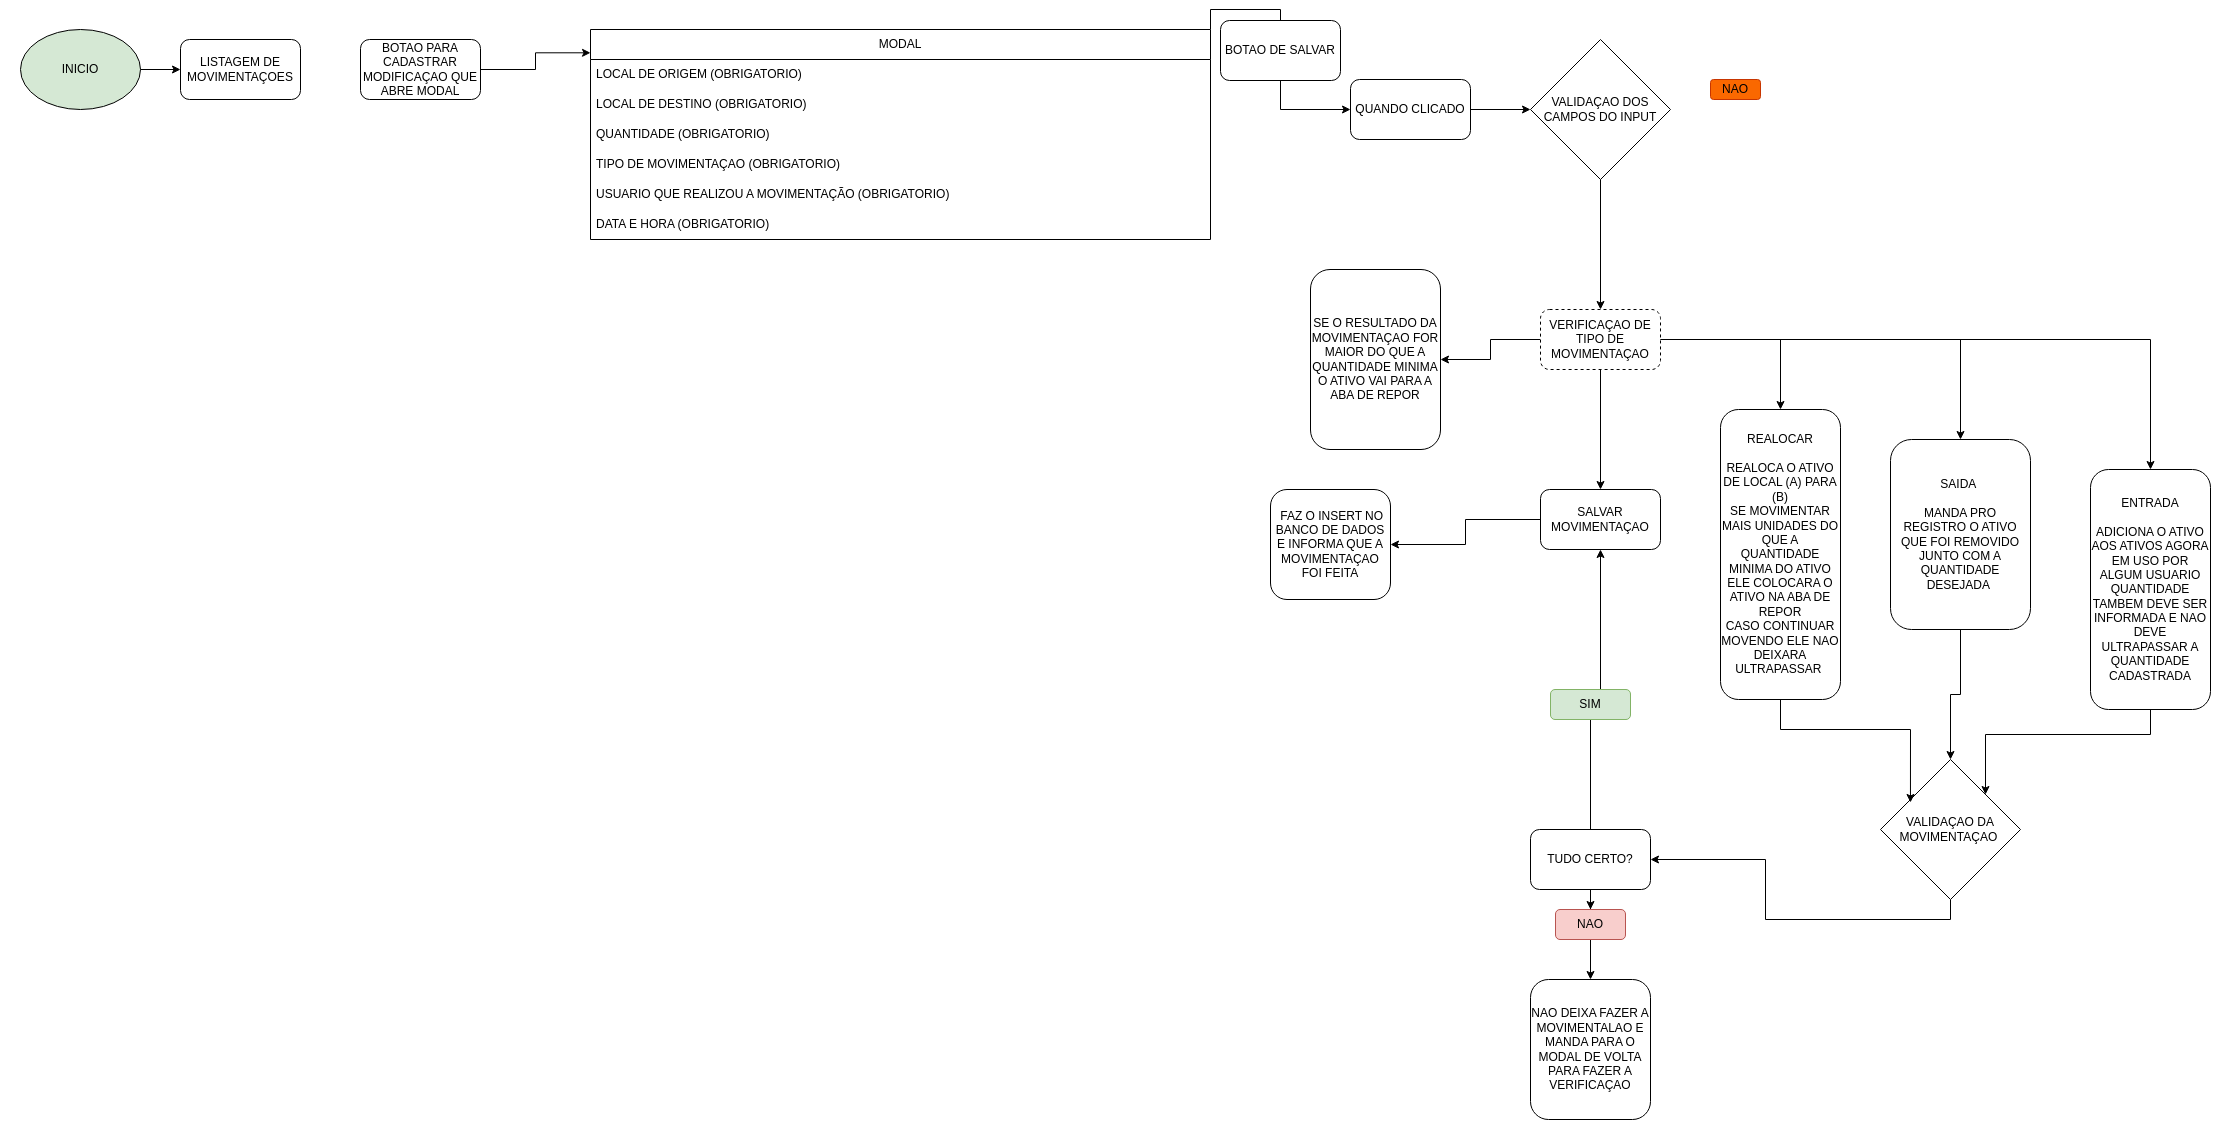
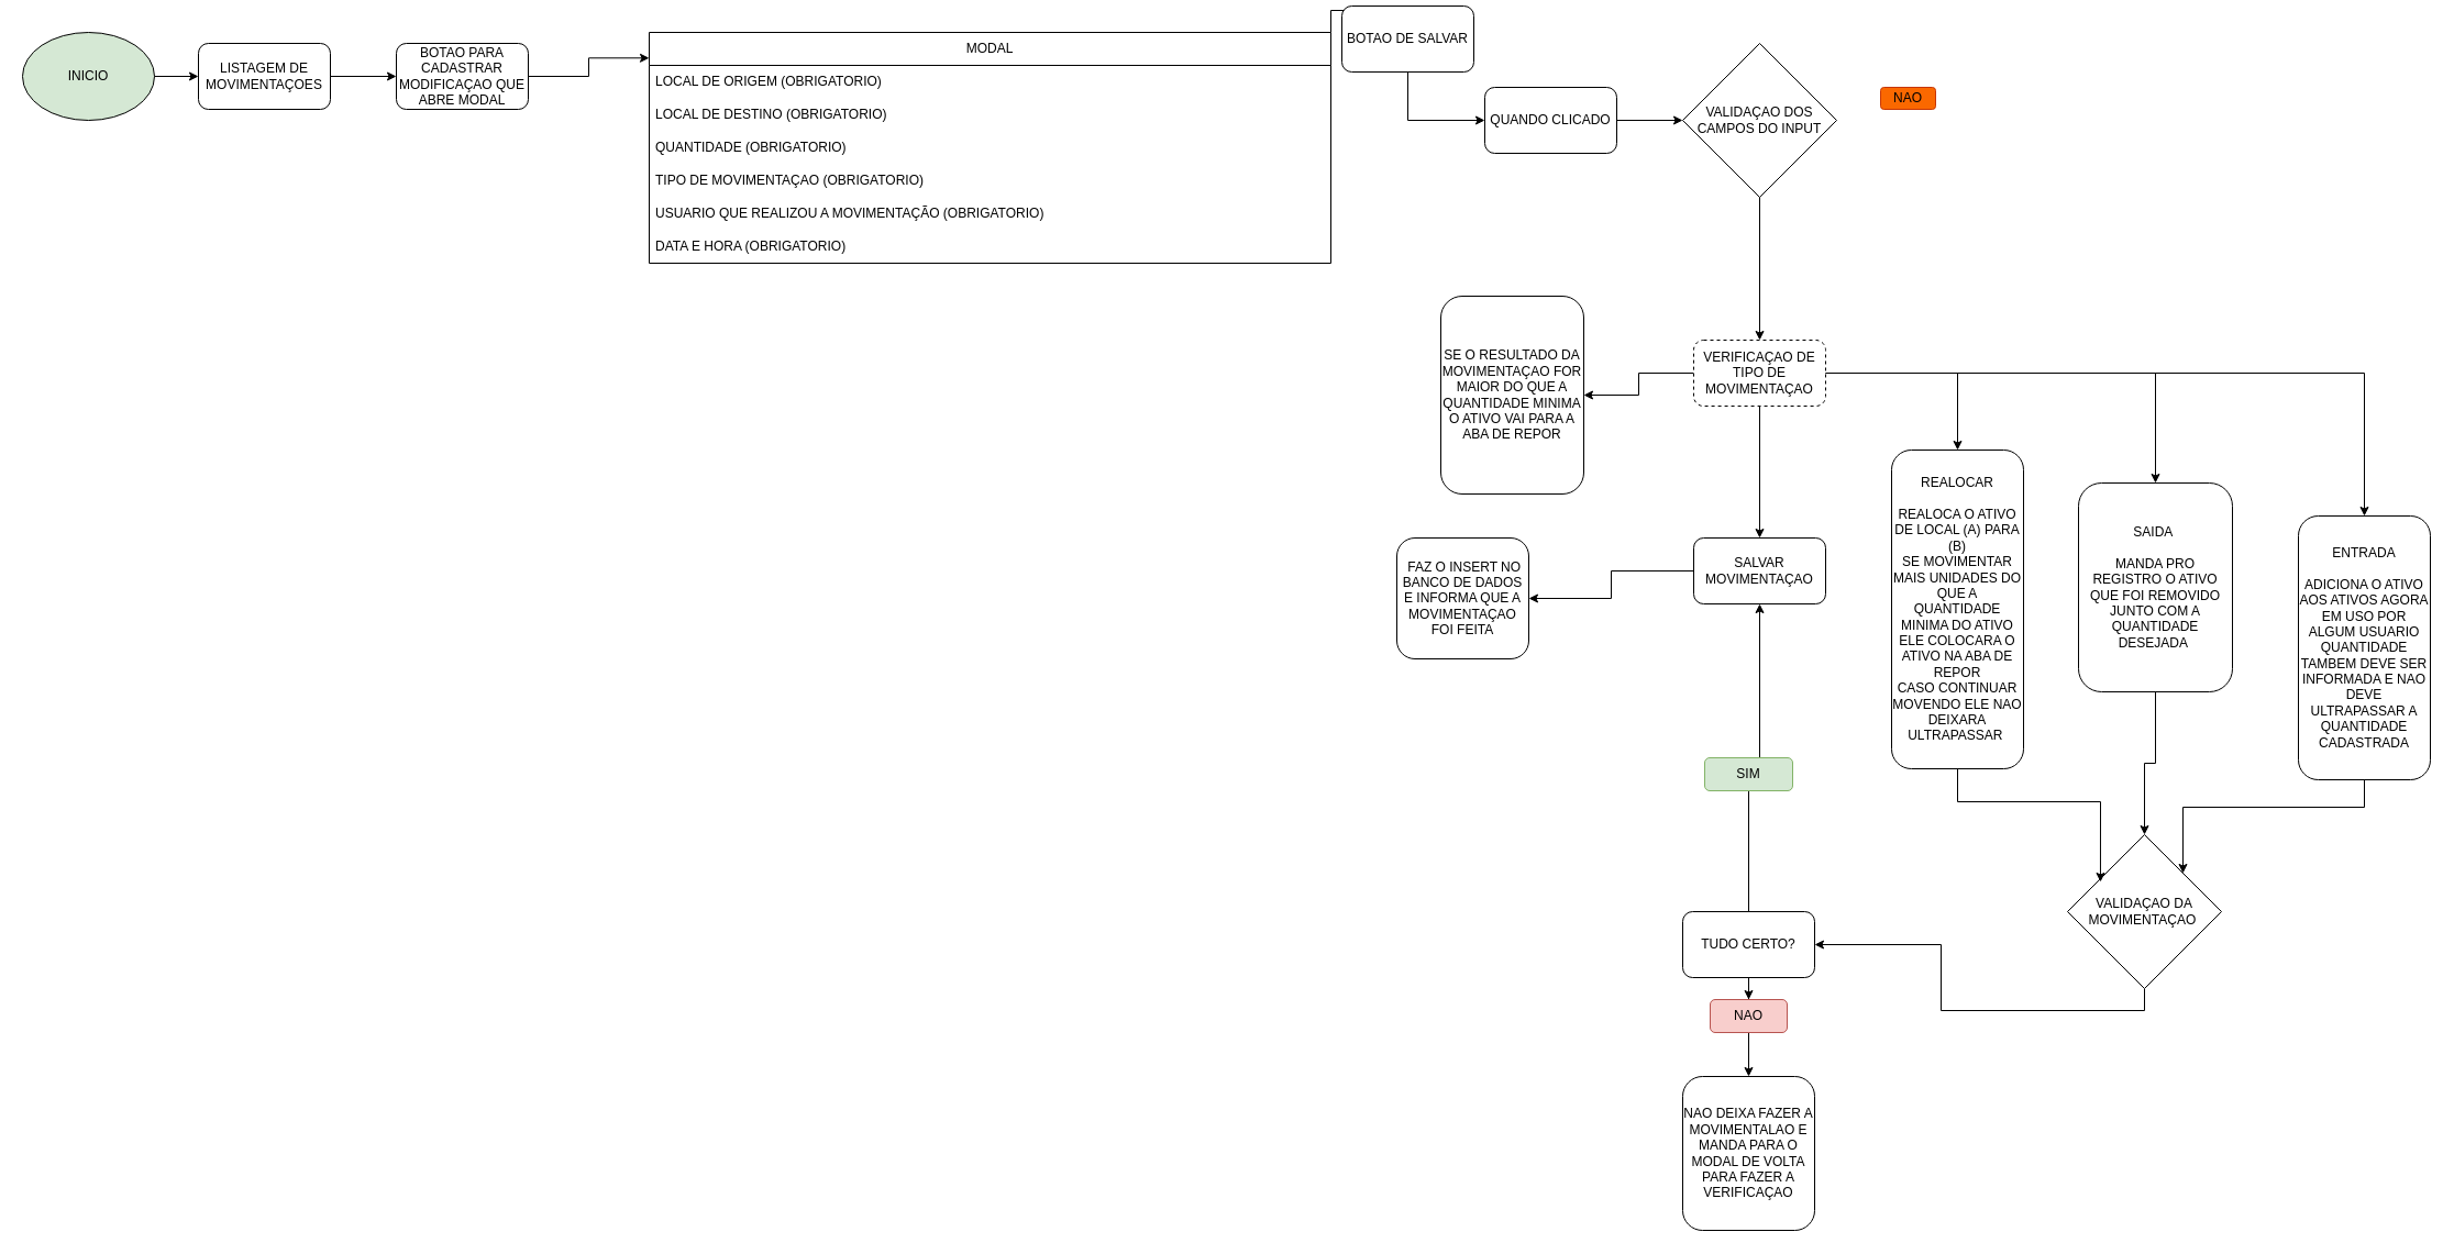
  <mxCell id="0" />
  <mxCell id="1" parent="0" />
+ <mxCell id="2" style="edgeStyle=orthogonalEdgeStyle;rounded=0;orthogonalLoop=1;jettySize=auto;html=1;exitX=1;exitY=0.5;exitDx=0;exitDy=0;entryX=0;entryY=0.5;entryDx=0;entryDy=0;" parent="1" source="45" target="4" edge="1"><mxGeometry relative="1" as="geometry" /></mxCell>
  <mxCell id="3" value="INICIO" style="ellipse;whiteSpace=wrap;html=1;fillColor=#d5e8d4;" parent="1" vertex="1"><mxGeometry x="20" y="29" width="120" height="80" as="geometry" /></mxCell>
  <mxCell id="4" value="BOTAO PARA CADASTRAR MODIFICAÇAO QUE ABRE MODAL" style="rounded=1;whiteSpace=wrap;html=1;" parent="1" vertex="1"><mxGeometry x="360" y="39" width="120" height="60" as="geometry" /></mxCell>
  <mxCell id="5" style="edgeStyle=orthogonalEdgeStyle;rounded=0;orthogonalLoop=1;jettySize=auto;html=1;exitX=1;exitY=0;exitDx=0;exitDy=0;entryX=0;entryY=0.5;entryDx=0;entryDy=0;" parent="1" source="6" target="15" edge="1"><mxGeometry relative="1" as="geometry" /></mxCell>
  <mxCell id="6" value="MODAL" style="swimlane;fontStyle=0;childLayout=stackLayout;horizontal=1;startSize=30;horizontalStack=0;resizeParent=1;resizeParentMax=0;resizeLast=0;collapsible=1;marginBottom=0;whiteSpace=wrap;html=1;" parent="1" vertex="1"><mxGeometry x="590" y="29" width="620" height="210" as="geometry" /></mxCell>
  <mxCell id="7" value="LOCAL DE ORIGEM (OBRIGATORIO)" style="text;strokeColor=none;fillColor=none;align=left;verticalAlign=middle;spacingLeft=4;spacingRight=4;overflow=hidden;points=[[0,0.5],[1,0.5]];portConstraint=eastwest;rotatable=0;whiteSpace=wrap;html=1;" parent="6" vertex="1"><mxGeometry y="30" width="620" height="30" as="geometry" /></mxCell>
  <mxCell id="8" value="LOCAL DE DESTINO (OBRIGATORIO)" style="text;strokeColor=none;fillColor=none;align=left;verticalAlign=middle;spacingLeft=4;spacingRight=4;overflow=hidden;points=[[0,0.5],[1,0.5]];portConstraint=eastwest;rotatable=0;whiteSpace=wrap;html=1;" parent="6" vertex="1"><mxGeometry y="60" width="620" height="30" as="geometry" /></mxCell>
  <mxCell id="9" value="QUANTIDADE (OBRIGATORIO)" style="text;strokeColor=none;fillColor=none;align=left;verticalAlign=middle;spacingLeft=4;spacingRight=4;overflow=hidden;points=[[0,0.5],[1,0.5]];portConstraint=eastwest;rotatable=0;whiteSpace=wrap;html=1;" parent="6" vertex="1"><mxGeometry y="90" width="620" height="30" as="geometry" /></mxCell>
  <mxCell id="10" value="TIPO DE MOVIMENTAÇAO (OBRIGATORIO)" style="text;strokeColor=none;fillColor=none;align=left;verticalAlign=middle;spacingLeft=4;spacingRight=4;overflow=hidden;points=[[0,0.5],[1,0.5]];portConstraint=eastwest;rotatable=0;whiteSpace=wrap;html=1;" parent="6" vertex="1"><mxGeometry y="120" width="620" height="30" as="geometry" /></mxCell>
  <mxCell id="11" value="USUARIO QUE REALIZOU A MOVIMENTAÇÃO (OBRIGATORIO)" style="text;strokeColor=none;fillColor=none;align=left;verticalAlign=middle;spacingLeft=4;spacingRight=4;overflow=hidden;points=[[0,0.5],[1,0.5]];portConstraint=eastwest;rotatable=0;whiteSpace=wrap;html=1;" parent="6" vertex="1"><mxGeometry y="150" width="620" height="30" as="geometry" /></mxCell>
  <mxCell id="12" value="DATA E HORA (OBRIGATORIO)" style="text;strokeColor=none;fillColor=none;align=left;verticalAlign=middle;spacingLeft=4;spacingRight=4;overflow=hidden;points=[[0,0.5],[1,0.5]];portConstraint=eastwest;rotatable=0;whiteSpace=wrap;html=1;" parent="6" vertex="1"><mxGeometry y="180" width="620" height="30" as="geometry" /></mxCell>
  <mxCell id="13" style="edgeStyle=orthogonalEdgeStyle;rounded=0;orthogonalLoop=1;jettySize=auto;html=1;exitX=1;exitY=0.5;exitDx=0;exitDy=0;entryX=0;entryY=0.111;entryDx=0;entryDy=0;entryPerimeter=0;" parent="1" source="4" target="6" edge="1"><mxGeometry relative="1" as="geometry" /></mxCell>
  <mxCell id="14" style="edgeStyle=orthogonalEdgeStyle;rounded=0;orthogonalLoop=1;jettySize=auto;html=1;exitX=1;exitY=0.5;exitDx=0;exitDy=0;entryX=0;entryY=0.5;entryDx=0;entryDy=0;" parent="1" source="15" target="16" edge="1"><mxGeometry relative="1" as="geometry" /></mxCell>
  <mxCell id="15" value="QUANDO CLICADO" style="rounded=1;whiteSpace=wrap;html=1;" parent="1" vertex="1"><mxGeometry x="1350" y="79" width="120" height="60" as="geometry" /></mxCell>
  <mxCell id="16" value="VALIDAÇAO DOS CAMPOS DO INPUT" style="rhombus;whiteSpace=wrap;html=1;" parent="1" vertex="1"><mxGeometry x="1530" y="39" width="140" height="140" as="geometry" /></mxCell>
  <mxCell id="17" style="edgeStyle=orthogonalEdgeStyle;rounded=0;orthogonalLoop=1;jettySize=auto;html=1;exitX=0;exitY=0.5;exitDx=0;exitDy=0;entryX=1;entryY=0.5;entryDx=0;entryDy=0;" parent="1" source="18" target="20" edge="1"><mxGeometry relative="1" as="geometry" /></mxCell>
  <mxCell id="18" value="SALVAR MOVIMENTAÇAO" style="rounded=1;whiteSpace=wrap;html=1;" parent="1" vertex="1"><mxGeometry x="1540" y="489" width="120" height="60" as="geometry" /></mxCell>
  <mxCell id="19" value="NAO" style="rounded=1;whiteSpace=wrap;html=1;fillColor=#fa6800;strokeColor=#C73500;fontColor=#000000;" parent="1" vertex="1"><mxGeometry x="1710" y="79" width="50" height="20" as="geometry" /></mxCell>
  <mxCell id="20" value="&amp;nbsp;FAZ O INSERT NO BANCO DE DADOS E INFORMA QUE A MOVIMENTAÇAO FOI FEITA" style="rounded=1;whiteSpace=wrap;html=1;" parent="1" vertex="1"><mxGeometry x="1270" y="489" width="120" height="110" as="geometry" /></mxCell>
  <mxCell id="21" value="" style="edgeStyle=orthogonalEdgeStyle;rounded=0;orthogonalLoop=1;jettySize=auto;html=1;exitX=0.5;exitY=1;exitDx=0;exitDy=0;" parent="1" source="16" target="26" edge="1"><mxGeometry relative="1" as="geometry"><mxPoint x="1600" y="319" as="targetPoint" /><mxPoint x="1600" y="179" as="sourcePoint" /></mxGeometry></mxCell>
  <mxCell id="22" style="edgeStyle=orthogonalEdgeStyle;rounded=0;orthogonalLoop=1;jettySize=auto;html=1;exitX=0.5;exitY=1;exitDx=0;exitDy=0;entryX=0.5;entryY=0;entryDx=0;entryDy=0;" parent="1" source="26" target="18" edge="1"><mxGeometry relative="1" as="geometry"><mxPoint x="1600" y="289" as="targetPoint" /></mxGeometry></mxCell>
  <mxCell id="23" style="edgeStyle=orthogonalEdgeStyle;rounded=0;orthogonalLoop=1;jettySize=auto;html=1;exitX=1;exitY=0.5;exitDx=0;exitDy=0;" parent="1" source="26" target="31" edge="1"><mxGeometry relative="1" as="geometry"><mxPoint x="1930" y="339" as="targetPoint" /></mxGeometry></mxCell>
  <mxCell id="24" style="edgeStyle=orthogonalEdgeStyle;rounded=0;orthogonalLoop=1;jettySize=auto;html=1;exitX=1;exitY=0.5;exitDx=0;exitDy=0;" parent="1" source="26" target="33" edge="1"><mxGeometry relative="1" as="geometry"><mxPoint x="2130" y="339" as="targetPoint" /></mxGeometry></mxCell>
  <mxCell id="25" style="edgeStyle=orthogonalEdgeStyle;rounded=0;orthogonalLoop=1;jettySize=auto;html=1;exitX=0;exitY=0.5;exitDx=0;exitDy=0;entryX=1;entryY=0.5;entryDx=0;entryDy=0;" edge="1" parent="1" source="26" target="27"><mxGeometry relative="1" as="geometry" /></mxCell>
  <mxCell id="26" value="VERIFICAÇAO DE TIPO DE MOVIMENTAÇAO" style="rounded=1;whiteSpace=wrap;html=1;dashed=1;" parent="1" vertex="1"><mxGeometry x="1540" y="309" width="120" height="60" as="geometry" /></mxCell>
  <mxCell id="27" value="SE O RESULTADO DA MOVIMENTAÇAO FOR MAIOR DO QUE A QUANTIDADE MINIMA O ATIVO VAI PARA A ABA DE REPOR" style="rounded=1;whiteSpace=wrap;html=1;" parent="1" vertex="1"><mxGeometry x="1310" y="269" width="130" height="180" as="geometry" /></mxCell>
  <mxCell id="28" value="REALOCAR&lt;br&gt;&lt;br&gt;REALOCA O ATIVO DE LOCAL (A) PARA (B&lt;span style=&quot;background-color: transparent; color: light-dark(rgb(0, 0, 0), rgb(255, 255, 255));&quot;&gt;)&lt;/span&gt;&lt;div&gt;SE MOVIMENTAR MAIS UNIDADES DO QUE A QUANTIDADE MINIMA DO ATIVO ELE COLOCARA O ATIVO NA ABA DE REPOR&lt;/div&gt;&lt;div&gt;CASO CONTINUAR MOVENDO ELE NAO DEIXARA ULTRAPASSAR&amp;nbsp;&lt;/div&gt;" style="rounded=1;whiteSpace=wrap;html=1;" parent="1" vertex="1"><mxGeometry x="1720" y="409" width="120" height="290" as="geometry" /></mxCell>
  <mxCell id="29" style="edgeStyle=orthogonalEdgeStyle;rounded=0;orthogonalLoop=1;jettySize=auto;html=1;exitX=1;exitY=0.5;exitDx=0;exitDy=0;" parent="1" source="26" target="28" edge="1"><mxGeometry relative="1" as="geometry" /></mxCell>
  <mxCell id="30" style="edgeStyle=orthogonalEdgeStyle;rounded=0;orthogonalLoop=1;jettySize=auto;html=1;exitX=0.5;exitY=1;exitDx=0;exitDy=0;" parent="1" source="31" target="35" edge="1"><mxGeometry relative="1" as="geometry" /></mxCell>
  <mxCell id="31" value="SAIDA&amp;nbsp;&lt;br&gt;&lt;br&gt;&lt;div&gt;MANDA PRO REGISTRO O ATIVO QUE FOI REMOVIDO JUNTO COM A QUANTIDADE DESEJADA&amp;nbsp;&lt;/div&gt;" style="rounded=1;whiteSpace=wrap;html=1;" parent="1" vertex="1"><mxGeometry x="1890" y="439" width="140" height="190" as="geometry" /></mxCell>
  <mxCell id="32" style="edgeStyle=orthogonalEdgeStyle;rounded=0;orthogonalLoop=1;jettySize=auto;html=1;exitX=0.5;exitY=1;exitDx=0;exitDy=0;entryX=1;entryY=0;entryDx=0;entryDy=0;" parent="1" source="33" target="35" edge="1"><mxGeometry relative="1" as="geometry" /></mxCell>
  <mxCell id="33" value="ENTRADA&lt;div&gt;&lt;br&gt;&lt;/div&gt;&lt;div&gt;ADICIONA O ATIVO AOS ATIVOS AGORA EM USO POR ALGUM USUARIO&lt;/div&gt;&lt;div&gt;QUANTIDADE TAMBEM DEVE SER INFORMADA E NAO DEVE ULTRAPASSAR A QUANTIDADE CADASTRADA&lt;/div&gt;" style="rounded=1;whiteSpace=wrap;html=1;" parent="1" vertex="1"><mxGeometry x="2090" y="469" width="120" height="240" as="geometry" /></mxCell>
  <mxCell id="34" style="edgeStyle=orthogonalEdgeStyle;rounded=0;orthogonalLoop=1;jettySize=auto;html=1;exitX=0.5;exitY=1;exitDx=0;exitDy=0;" parent="1" source="35" target="39" edge="1"><mxGeometry relative="1" as="geometry"><mxPoint x="1590" y="859" as="targetPoint" /></mxGeometry></mxCell>
  <mxCell id="35" value="VALIDAÇAO DA MOVIMENTAÇAO&amp;nbsp;" style="rhombus;whiteSpace=wrap;html=1;" parent="1" vertex="1"><mxGeometry x="1880" y="759" width="140" height="140" as="geometry" /></mxCell>
  <mxCell id="36" style="edgeStyle=orthogonalEdgeStyle;rounded=0;orthogonalLoop=1;jettySize=auto;html=1;exitX=0.5;exitY=1;exitDx=0;exitDy=0;entryX=0.214;entryY=0.307;entryDx=0;entryDy=0;entryPerimeter=0;" parent="1" source="28" target="35" edge="1"><mxGeometry relative="1" as="geometry" /></mxCell>
  <mxCell id="37" style="edgeStyle=orthogonalEdgeStyle;rounded=0;orthogonalLoop=1;jettySize=auto;html=1;exitX=0.5;exitY=0;exitDx=0;exitDy=0;entryX=0.5;entryY=1;entryDx=0;entryDy=0;" parent="1" source="39" target="18" edge="1"><mxGeometry relative="1" as="geometry" /></mxCell>
  <mxCell id="38" style="edgeStyle=orthogonalEdgeStyle;rounded=0;orthogonalLoop=1;jettySize=auto;html=1;exitX=0.5;exitY=1;exitDx=0;exitDy=0;" parent="1" source="43" target="41" edge="1"><mxGeometry relative="1" as="geometry"><mxPoint x="1590" y="1009" as="targetPoint" /></mxGeometry></mxCell>
  <mxCell id="39" value="TUDO CERTO?" style="rounded=1;whiteSpace=wrap;html=1;" parent="1" vertex="1"><mxGeometry x="1530" y="829" width="120" height="60" as="geometry" /></mxCell>
  <mxCell id="40" value="SIM" style="rounded=1;whiteSpace=wrap;html=1;fillColor=#d5e8d4;strokeColor=#82b366;" parent="1" vertex="1"><mxGeometry x="1550" y="689" width="80" height="30" as="geometry" /></mxCell>
  <mxCell id="41" value="NAO DEIXA FAZER A MOVIMENTALAO E MANDA PARA O MODAL DE VOLTA PARA FAZER A VERIFICAÇAO" style="rounded=1;whiteSpace=wrap;html=1;" parent="1" vertex="1"><mxGeometry x="1530" y="979" width="120" height="140" as="geometry" /></mxCell>
  <mxCell id="42" value="" style="edgeStyle=orthogonalEdgeStyle;rounded=0;orthogonalLoop=1;jettySize=auto;html=1;exitX=0.5;exitY=1;exitDx=0;exitDy=0;" parent="1" source="39" target="43" edge="1"><mxGeometry relative="1" as="geometry"><mxPoint x="1590" y="979" as="targetPoint" /><mxPoint x="1590" y="889" as="sourcePoint" /></mxGeometry></mxCell>
  <mxCell id="43" value="NAO" style="rounded=1;whiteSpace=wrap;html=1;fillColor=#f8cecc;strokeColor=#b85450;" parent="1" vertex="1"><mxGeometry x="1555" y="909" width="70" height="30" as="geometry" /></mxCell>
  <mxCell id="44" value="" style="edgeStyle=orthogonalEdgeStyle;rounded=0;orthogonalLoop=1;jettySize=auto;html=1;exitX=1;exitY=0.5;exitDx=0;exitDy=0;entryX=0;entryY=0.5;entryDx=0;entryDy=0;" edge="1" parent="1" source="3" target="45"><mxGeometry relative="1" as="geometry"><mxPoint x="140" y="69" as="sourcePoint" /><mxPoint x="360" y="69" as="targetPoint" /></mxGeometry></mxCell>
  <mxCell id="45" value="LISTAGEM DE MOVIMENTAÇOES" style="rounded=1;whiteSpace=wrap;html=1;" vertex="1" parent="1"><mxGeometry y="39" width="120" height="60" as="geometry" x="180" /></mxCell>
- <mxCell id="46" value="BOTAO DE SALVAR" style="rounded=1;whiteSpace=wrap;html=1;" vertex="1" parent="1"><mxGeometry x="1220" y="20" width="120" height="60" as="geometry" /></mxCell>
+ <mxCell id="46" value="BOTAO DE SALVAR" style="rounded=1;whiteSpace=wrap;html=1;" vertex="1" parent="1"><mxGeometry x="1220" y="5" width="120" height="60" as="geometry" /></mxCell>
